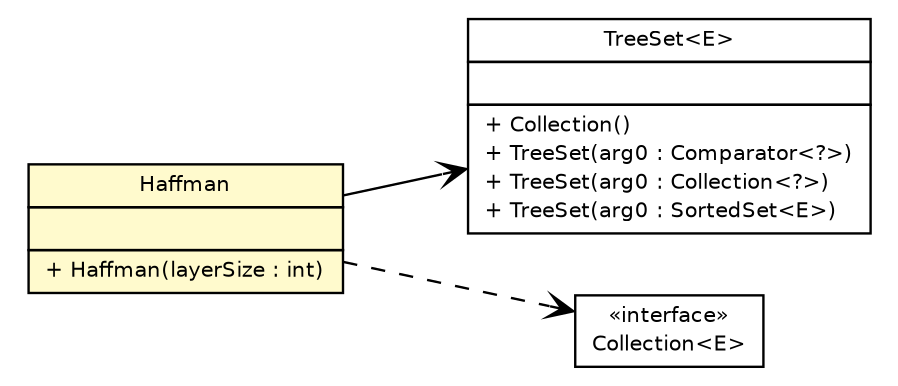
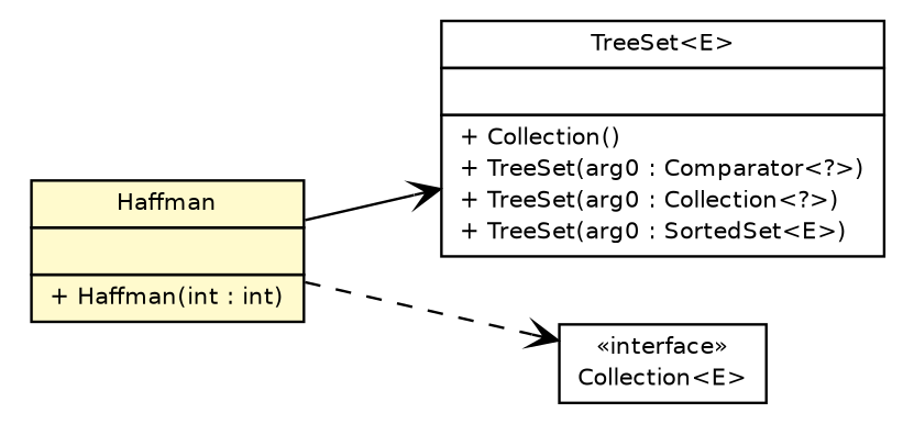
  digraph {
    rankdir=LR
    node [fontcolor=black fontname=Helvetica fontsize=9.0 shape=plaintext]
    edge [arrowhead=open color=black fontcolor=black fontname=Helvetica fontsize=10.0 headport=p labelfontname=Helvetica labelfontsize=10 tailport=p]
-   n1 [label=<<table border="0" cellborder="1" cellspacing="0" cellpadding="2" port="p" bgcolor="lemonChiffon" href="./Haffman.html"> 		<tr><td><table border="0" cellspacing="0" cellpadding="1"> 			<tr><td> Haffman </td></tr> 		</table></td></tr> 		<tr><td><table border="0" cellspacing="0" cellpadding="1"> 			<tr><td align="left">  </td></tr> 		</table></td></tr> 		<tr><td><table border="0" cellspacing="0" cellpadding="1"> 			<tr><td align="left"> + Haffman(layerSize : int) </td></tr> 		</table></td></tr> 		</table>>]
+   n1 [label=<<table border="0" cellborder="1" cellspacing="0" cellpadding="2" port="p" bgcolor="lemonChiffon" href="./Haffman.html"> 		<tr><td><table border="0" cellspacing="0" cellpadding="1"> 			<tr><td> Haffman </td></tr> 		</table></td></tr> 		<tr><td><table border="0" cellspacing="0" cellpadding="1"> 			<tr><td align="left">  </td></tr> 		</table></td></tr> 		<tr><td><table border="0" cellspacing="0" cellpadding="1"> 			<tr><td align="left"> + Haffman(int : int) </td></tr> 		</table></td></tr> 		</table>>]
    n2 [label=<<table border="0" cellborder="1" cellspacing="0" cellpadding="2" port="p" href="http://java.sun.com/j2se/1.4.2/docs/api/java/util/TreeSet.html"> 		<tr><td><table border="0" cellspacing="0" cellpadding="1"> 			<tr><td> TreeSet&lt;E&gt; </td></tr> 		</table></td></tr> 		<tr><td><table border="0" cellspacing="0" cellpadding="1"> 			<tr><td align="left">  </td></tr> 		</table></td></tr> 		<tr><td><table border="0" cellspacing="0" cellpadding="1"> 			<tr><td align="left"> + Collection() </td></tr> 			<tr><td align="left"> + TreeSet(arg0 : Comparator&lt;?&gt;) </td></tr> 			<tr><td align="left"> + TreeSet(arg0 : Collection&lt;?&gt;) </td></tr> 			<tr><td align="left"> + TreeSet(arg0 : SortedSet&lt;E&gt;) </td></tr> 		</table></td></tr> 		</table>>]
    n3 [label=<<table border="0" cellborder="1" cellspacing="0" cellpadding="2" port="p" href="http://java.sun.com/j2se/1.4.2/docs/api/java/util/Collection.html"> 		<tr><td><table border="0" cellspacing="0" cellpadding="1"> 			<tr><td> &laquo;interface&raquo; </td></tr> 			<tr><td> Collection&lt;E&gt; </td></tr> 		</table></td></tr> 		</table>>]
    n1 -> n2
    n1 -> n3 [style=dashed]
  }
